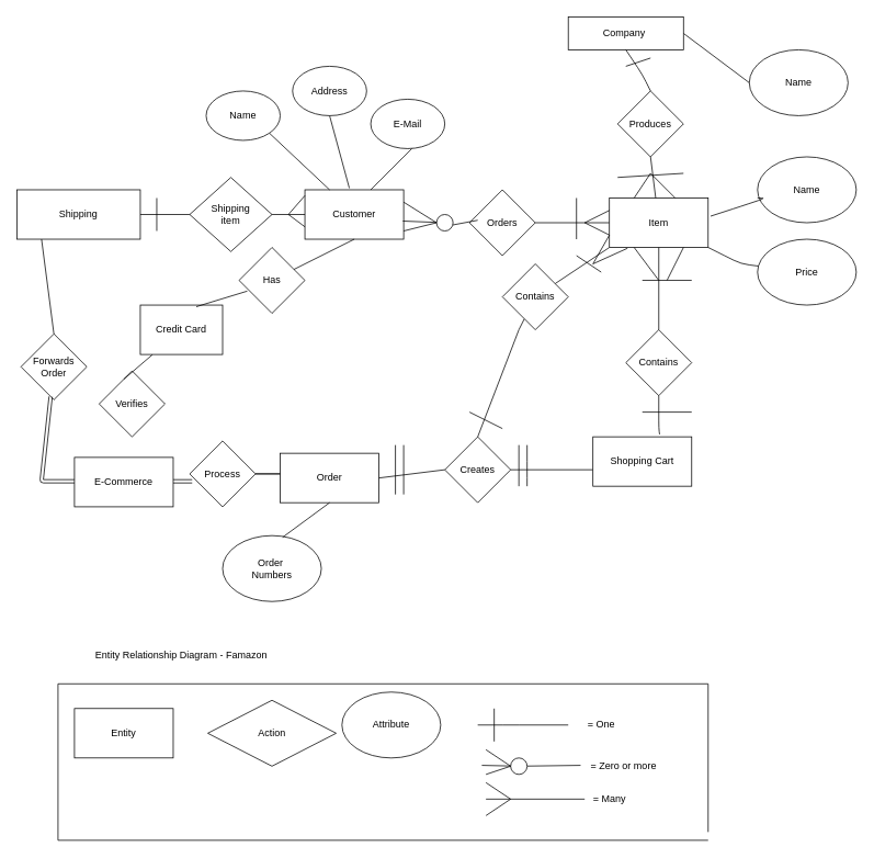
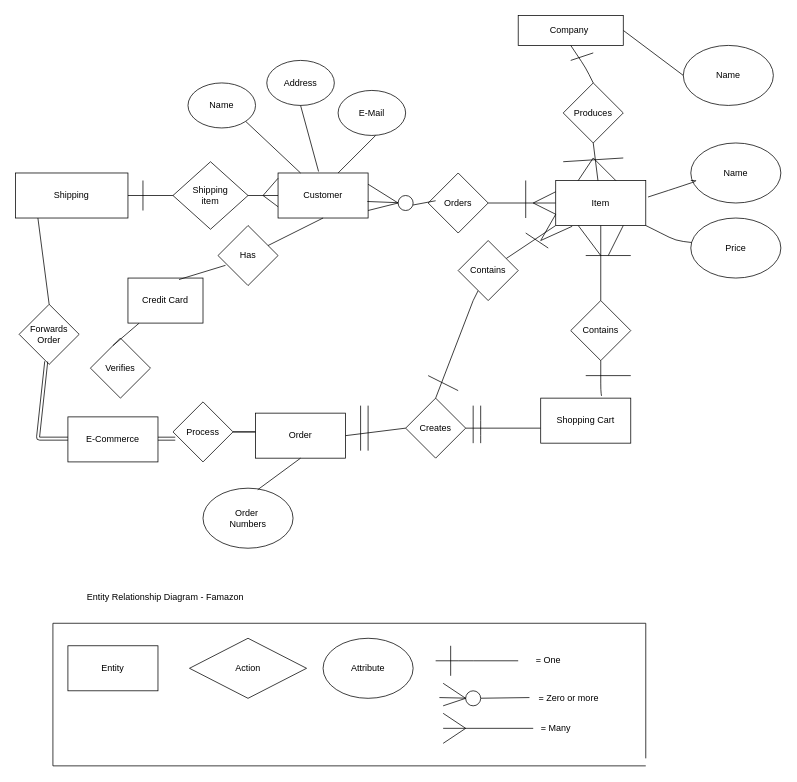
  <mxCell id="0" />
  <mxCell id="1" parent="0" />
  <mxCell id="2" value="Shipping" style="rounded=0;whiteSpace=wrap;html=1;" vertex="1" parent="1"><mxGeometry x="20" y="230" width="150" height="60" as="geometry" /></mxCell>
  <mxCell id="3" value="" style="endArrow=none;html=1;exitX=1;exitY=0.5;exitDx=0;exitDy=0;" edge="1" parent="1" source="2" target="4"><mxGeometry width="50" height="50" relative="1" as="geometry"><mxPoint x="170" y="460" as="sourcePoint" /><mxPoint x="260" y="260" as="targetPoint" /></mxGeometry></mxCell>
  <mxCell id="4" value="Shipping &lt;br&gt;item" style="rhombus;whiteSpace=wrap;html=1;" vertex="1" parent="1"><mxGeometry x="230" y="215" width="100" height="90" as="geometry" /></mxCell>
  <mxCell id="5" value="" style="endArrow=none;html=1;" edge="1" parent="1"><mxGeometry width="50" height="50" relative="1" as="geometry"><mxPoint x="190" y="280" as="sourcePoint" /><mxPoint x="190" y="240" as="targetPoint" /><Array as="points"><mxPoint x="190" y="240" /></Array></mxGeometry></mxCell>
  <mxCell id="6" value="Forwards&lt;br&gt;Order" style="rhombus;whiteSpace=wrap;html=1;" vertex="1" parent="1"><mxGeometry x="25" y="405" width="80" height="80" as="geometry" /></mxCell>
  <mxCell id="7" value="Has" style="rhombus;whiteSpace=wrap;html=1;" vertex="1" parent="1"><mxGeometry x="290" y="300" width="80" height="80" as="geometry" /></mxCell>
  <mxCell id="8" value="Verifies" style="rhombus;whiteSpace=wrap;html=1;" vertex="1" parent="1"><mxGeometry x="120" y="450" width="80" height="80" as="geometry" /></mxCell>
  <mxCell id="9" value="Process" style="rhombus;whiteSpace=wrap;html=1;" vertex="1" parent="1"><mxGeometry x="230" y="535" width="80" height="80" as="geometry" /></mxCell>
  <mxCell id="10" value="" style="endArrow=none;html=1;" edge="1" parent="1" target="16"><mxGeometry width="50" height="50" relative="1" as="geometry"><mxPoint x="150" y="460" as="sourcePoint" /><mxPoint x="200" y="410" as="targetPoint" /></mxGeometry></mxCell>
  <mxCell id="11" value="" style="endArrow=none;html=1;exitX=0.5;exitY=0;exitDx=0;exitDy=0;entryX=0.2;entryY=1;entryDx=0;entryDy=0;entryPerimeter=0;" edge="1" parent="1" source="6" target="2"><mxGeometry width="50" height="50" relative="1" as="geometry"><mxPoint x="25" y="340" as="sourcePoint" /><mxPoint x="60" y="290" as="targetPoint" /></mxGeometry></mxCell>
  <mxCell id="12" value="" style="shape=link;html=1;entryX=0.038;entryY=0.613;entryDx=0;entryDy=0;entryPerimeter=0;" edge="1" parent="1" source="6" target="9"><mxGeometry width="100" relative="1" as="geometry"><mxPoint x="150" y="430" as="sourcePoint" /><mxPoint x="50" y="600" as="targetPoint" /><Array as="points"><mxPoint x="50" y="584" /></Array></mxGeometry></mxCell>
  <mxCell id="13" value="Creates" style="rhombus;whiteSpace=wrap;html=1;" vertex="1" parent="1"><mxGeometry x="540" y="530" width="80" height="80" as="geometry" /></mxCell>
  <mxCell id="14" value="" style="endArrow=none;html=1;exitX=1;exitY=0.5;exitDx=0;exitDy=0;" edge="1" parent="1" source="9"><mxGeometry width="50" height="50" relative="1" as="geometry"><mxPoint x="170" y="450" as="sourcePoint" /><mxPoint x="310" y="575" as="targetPoint" /><Array as="points"><mxPoint x="360" y="575" /></Array></mxGeometry></mxCell>
  <mxCell id="15" value="E-Commerce" style="rounded=0;whiteSpace=wrap;html=1;" vertex="1" parent="1"><mxGeometry x="90" y="555" width="120" height="60" as="geometry" /></mxCell>
  <mxCell id="16" value="Credit Card" style="rounded=0;whiteSpace=wrap;html=1;" vertex="1" parent="1"><mxGeometry x="170" y="370" width="100" height="60" as="geometry" /></mxCell>
  <mxCell id="17" value="" style="endArrow=none;html=1;entryX=0.125;entryY=0.663;entryDx=0;entryDy=0;entryPerimeter=0;exitX=0.68;exitY=0.033;exitDx=0;exitDy=0;exitPerimeter=0;" edge="1" parent="1" source="16" target="7"><mxGeometry width="50" height="50" relative="1" as="geometry"><mxPoint x="170" y="450" as="sourcePoint" /><mxPoint x="220" y="400" as="targetPoint" /></mxGeometry></mxCell>
  <mxCell id="18" value="Customer" style="rounded=0;whiteSpace=wrap;html=1;" vertex="1" parent="1"><mxGeometry x="370" y="230" width="120" height="60" as="geometry" /></mxCell>
  <mxCell id="19" value="Order" style="whiteSpace=wrap;html=1;" vertex="1" parent="1"><mxGeometry x="340" y="550" width="120" height="60" as="geometry" /></mxCell>
  <mxCell id="20" value="" style="endArrow=none;html=1;entryX=0;entryY=0.5;entryDx=0;entryDy=0;" edge="1" parent="1" target="13"><mxGeometry width="50" height="50" relative="1" as="geometry"><mxPoint x="460" y="580" as="sourcePoint" /><mxPoint x="510" y="530" as="targetPoint" /></mxGeometry></mxCell>
  <mxCell id="21" value="" style="endArrow=none;html=1;entryX=0;entryY=0.5;entryDx=0;entryDy=0;" edge="1" parent="1" source="4" target="18"><mxGeometry width="50" height="50" relative="1" as="geometry"><mxPoint x="320" y="300" as="sourcePoint" /><mxPoint x="370" y="250" as="targetPoint" /></mxGeometry></mxCell>
  <mxCell id="22" value="" style="endArrow=none;html=1;entryX=0.5;entryY=1;entryDx=0;entryDy=0;" edge="1" parent="1" source="7" target="18"><mxGeometry width="50" height="50" relative="1" as="geometry"><mxPoint x="170" y="450" as="sourcePoint" /><mxPoint x="220" y="400" as="targetPoint" /></mxGeometry></mxCell>
  <mxCell id="23" value="Name" style="ellipse;whiteSpace=wrap;html=1;" vertex="1" parent="1"><mxGeometry x="250" y="110" width="90" height="60" as="geometry" /></mxCell>
  <mxCell id="24" value="E-Mail" style="ellipse;whiteSpace=wrap;html=1;" vertex="1" parent="1"><mxGeometry x="450" y="120" width="90" height="60" as="geometry" /></mxCell>
  <mxCell id="25" value="Address" style="ellipse;whiteSpace=wrap;html=1;" vertex="1" parent="1"><mxGeometry x="355" y="80" width="90" height="60" as="geometry" /></mxCell>
  <mxCell id="26" value="" style="endArrow=none;html=1;" edge="1" parent="1"><mxGeometry width="50" height="50" relative="1" as="geometry"><mxPoint x="450" y="230" as="sourcePoint" /><mxPoint x="500" y="180" as="targetPoint" /></mxGeometry></mxCell>
  <mxCell id="27" value="" style="endArrow=none;html=1;entryX=0.5;entryY=1;entryDx=0;entryDy=0;exitX=0.45;exitY=-0.033;exitDx=0;exitDy=0;exitPerimeter=0;" edge="1" parent="1" source="18" target="25"><mxGeometry width="50" height="50" relative="1" as="geometry"><mxPoint x="420" y="220" as="sourcePoint" /><mxPoint x="510" y="190" as="targetPoint" /></mxGeometry></mxCell>
  <mxCell id="28" value="" style="endArrow=none;html=1;entryX=1;entryY=1;entryDx=0;entryDy=0;exitX=0.25;exitY=0;exitDx=0;exitDy=0;" edge="1" parent="1" source="18" target="23"><mxGeometry width="50" height="50" relative="1" as="geometry"><mxPoint x="470" y="250" as="sourcePoint" /><mxPoint x="520" y="200" as="targetPoint" /></mxGeometry></mxCell>
  <mxCell id="29" value="" style="endArrow=none;html=1;entryX=0;entryY=0.117;entryDx=0;entryDy=0;entryPerimeter=0;" edge="1" parent="1" target="18"><mxGeometry width="50" height="50" relative="1" as="geometry"><mxPoint x="350" y="260" as="sourcePoint" /><mxPoint x="220" y="400" as="targetPoint" /></mxGeometry></mxCell>
  <mxCell id="30" value="" style="endArrow=none;html=1;entryX=0;entryY=0.75;entryDx=0;entryDy=0;" edge="1" parent="1" target="18"><mxGeometry width="50" height="50" relative="1" as="geometry"><mxPoint x="350" y="260" as="sourcePoint" /><mxPoint x="380" y="247.02" as="targetPoint" /></mxGeometry></mxCell>
  <mxCell id="31" value="" style="endArrow=none;html=1;entryX=1;entryY=0.25;entryDx=0;entryDy=0;" edge="1" parent="1" target="18"><mxGeometry width="50" height="50" relative="1" as="geometry"><mxPoint x="530" y="270" as="sourcePoint" /><mxPoint x="390" y="257.02" as="targetPoint" /></mxGeometry></mxCell>
  <mxCell id="32" value="" style="endArrow=none;html=1;entryX=0.992;entryY=0.633;entryDx=0;entryDy=0;entryPerimeter=0;startArrow=none;" edge="1" parent="1" source="77" target="18"><mxGeometry width="50" height="50" relative="1" as="geometry"><mxPoint x="580" y="267" as="sourcePoint" /><mxPoint x="400" y="267.02" as="targetPoint" /></mxGeometry></mxCell>
  <mxCell id="33" value="" style="endArrow=none;html=1;" edge="1" parent="1"><mxGeometry width="50" height="50" relative="1" as="geometry"><mxPoint x="490" y="280" as="sourcePoint" /><mxPoint x="530" y="270" as="targetPoint" /></mxGeometry></mxCell>
  <mxCell id="34" value="Orders" style="rhombus;whiteSpace=wrap;html=1;" vertex="1" parent="1"><mxGeometry x="570" y="230" width="80" height="80" as="geometry" /></mxCell>
  <mxCell id="35" value="" style="endArrow=none;html=1;exitX=1;exitY=0.5;exitDx=0;exitDy=0;" edge="1" parent="1" source="34"><mxGeometry width="50" height="50" relative="1" as="geometry"><mxPoint x="640" y="280" as="sourcePoint" /><mxPoint x="740" y="270" as="targetPoint" /></mxGeometry></mxCell>
  <mxCell id="36" value="Item" style="rounded=0;whiteSpace=wrap;html=1;" vertex="1" parent="1"><mxGeometry x="740" y="240" width="120" height="60" as="geometry" /></mxCell>
  <mxCell id="37" value="Produces" style="rhombus;whiteSpace=wrap;html=1;" vertex="1" parent="1"><mxGeometry x="750" y="110" width="80" height="80" as="geometry" /></mxCell>
  <mxCell id="38" value="Contains" style="rhombus;whiteSpace=wrap;html=1;" vertex="1" parent="1"><mxGeometry x="760" y="400" width="80" height="80" as="geometry" /></mxCell>
  <mxCell id="39" value="Name" style="ellipse;whiteSpace=wrap;html=1;" vertex="1" parent="1"><mxGeometry x="910" y="60" width="120" height="80" as="geometry" /></mxCell>
  <mxCell id="40" value="Name" style="ellipse;whiteSpace=wrap;html=1;" vertex="1" parent="1"><mxGeometry x="920" y="190" width="120" height="80" as="geometry" /></mxCell>
  <mxCell id="41" value="Price" style="ellipse;whiteSpace=wrap;html=1;" vertex="1" parent="1"><mxGeometry x="920" y="290" width="120" height="80" as="geometry" /></mxCell>
  <mxCell id="42" value="Order&amp;nbsp;&lt;br&gt;Numbers" style="ellipse;whiteSpace=wrap;html=1;" vertex="1" parent="1"><mxGeometry x="270" y="650" width="120" height="80" as="geometry" /></mxCell>
  <mxCell id="43" value="" style="endArrow=none;html=1;exitX=0.5;exitY=0;exitDx=0;exitDy=0;" edge="1" parent="1" source="13"><mxGeometry width="50" height="50" relative="1" as="geometry"><mxPoint x="580" y="450" as="sourcePoint" /><mxPoint x="630" y="400" as="targetPoint" /></mxGeometry></mxCell>
  <mxCell id="44" value="" style="endArrow=none;html=1;" edge="1" parent="1" source="70"><mxGeometry width="50" height="50" relative="1" as="geometry"><mxPoint x="690" y="350" as="sourcePoint" /><mxPoint x="740" y="300" as="targetPoint" /></mxGeometry></mxCell>
  <mxCell id="45" value="" style="endArrow=none;html=1;entryX=0.5;entryY=1;entryDx=0;entryDy=0;" edge="1" parent="1" source="38" target="36"><mxGeometry width="50" height="50" relative="1" as="geometry"><mxPoint x="681.176" y="371.176" as="sourcePoint" /><mxPoint x="750" y="310" as="targetPoint" /></mxGeometry></mxCell>
  <mxCell id="46" value="" style="endArrow=none;html=1;exitX=1;exitY=0.5;exitDx=0;exitDy=0;" edge="1" parent="1" source="13" target="47"><mxGeometry width="50" height="50" relative="1" as="geometry"><mxPoint x="691.176" y="381.176" as="sourcePoint" /><mxPoint x="760" y="590" as="targetPoint" /><Array as="points"><mxPoint x="720" y="570" /></Array></mxGeometry></mxCell>
  <mxCell id="47" value="Shopping Cart" style="rounded=0;whiteSpace=wrap;html=1;" vertex="1" parent="1"><mxGeometry x="720" y="530" width="120" height="60" as="geometry" /></mxCell>
  <mxCell id="48" value="" style="endArrow=none;html=1;exitX=0.675;exitY=-0.05;exitDx=0;exitDy=0;exitPerimeter=0;" edge="1" parent="1" source="47" target="38"><mxGeometry width="50" height="50" relative="1" as="geometry"><mxPoint x="580" y="450" as="sourcePoint" /><mxPoint x="630" y="400" as="targetPoint" /><Array as="points"><mxPoint x="800" y="520" /></Array></mxGeometry></mxCell>
  <mxCell id="49" value="" style="endArrow=none;html=1;exitX=1.025;exitY=0.367;exitDx=0;exitDy=0;exitPerimeter=0;" edge="1" parent="1" source="36"><mxGeometry width="50" height="50" relative="1" as="geometry"><mxPoint x="860" y="280" as="sourcePoint" /><mxPoint x="920" y="240" as="targetPoint" /><Array as="points"><mxPoint x="900" y="250" /><mxPoint x="930" y="240" /></Array></mxGeometry></mxCell>
  <mxCell id="50" value="" style="endArrow=none;html=1;entryX=1;entryY=1;entryDx=0;entryDy=0;" edge="1" parent="1" source="41" target="36"><mxGeometry width="50" height="50" relative="1" as="geometry"><mxPoint x="580" y="450" as="sourcePoint" /><mxPoint x="630" y="400" as="targetPoint" /><Array as="points"><mxPoint x="900" y="320" /><mxPoint x="880" y="310" /></Array></mxGeometry></mxCell>
  <mxCell id="51" value="" style="endArrow=none;html=1;" edge="1" parent="1"><mxGeometry width="50" height="50" relative="1" as="geometry"><mxPoint x="570" y="500" as="sourcePoint" /><mxPoint x="610" y="520" as="targetPoint" /></mxGeometry></mxCell>
  <mxCell id="52" value="" style="endArrow=none;html=1;" edge="1" parent="1"><mxGeometry width="50" height="50" relative="1" as="geometry"><mxPoint x="630" y="590" as="sourcePoint" /><mxPoint x="630" y="540" as="targetPoint" /></mxGeometry></mxCell>
  <mxCell id="53" value="" style="endArrow=none;html=1;" edge="1" parent="1"><mxGeometry width="50" height="50" relative="1" as="geometry"><mxPoint x="640" y="590" as="sourcePoint" /><mxPoint x="640" y="540" as="targetPoint" /><Array as="points"><mxPoint x="640" y="570" /></Array></mxGeometry></mxCell>
  <mxCell id="54" value="" style="endArrow=none;html=1;" edge="1" parent="1"><mxGeometry width="50" height="50" relative="1" as="geometry"><mxPoint x="840" y="500" as="sourcePoint" /><mxPoint x="780" y="500" as="targetPoint" /></mxGeometry></mxCell>
  <mxCell id="55" value="" style="endArrow=none;html=1;" edge="1" parent="1"><mxGeometry width="50" height="50" relative="1" as="geometry"><mxPoint x="840" y="340" as="sourcePoint" /><mxPoint x="780" y="340" as="targetPoint" /></mxGeometry></mxCell>
  <mxCell id="56" value="" style="endArrow=none;html=1;entryX=0.25;entryY=1;entryDx=0;entryDy=0;" edge="1" parent="1" target="36"><mxGeometry width="50" height="50" relative="1" as="geometry"><mxPoint x="800" y="340" as="sourcePoint" /><mxPoint x="670" y="580" as="targetPoint" /></mxGeometry></mxCell>
  <mxCell id="57" value="" style="endArrow=none;html=1;entryX=0.75;entryY=1;entryDx=0;entryDy=0;" edge="1" parent="1" target="36"><mxGeometry width="50" height="50" relative="1" as="geometry"><mxPoint x="810" y="340" as="sourcePoint" /><mxPoint x="780" y="310" as="targetPoint" /></mxGeometry></mxCell>
  <mxCell id="58" value="" style="endArrow=none;html=1;entryX=0.5;entryY=1;entryDx=0;entryDy=0;" edge="1" parent="1" source="36" target="37"><mxGeometry width="50" height="50" relative="1" as="geometry"><mxPoint x="580" y="450" as="sourcePoint" /><mxPoint x="630" y="400" as="targetPoint" /></mxGeometry></mxCell>
  <mxCell id="59" value="" style="endArrow=none;html=1;entryX=1;entryY=0.5;entryDx=0;entryDy=0;exitX=0;exitY=0.5;exitDx=0;exitDy=0;" edge="1" parent="1" source="39" target="65"><mxGeometry width="50" height="50" relative="1" as="geometry"><mxPoint x="807.5" y="250" as="sourcePoint" /><mxPoint x="800" y="160" as="targetPoint" /></mxGeometry></mxCell>
  <mxCell id="60" value="" style="endArrow=none;html=1;" edge="1" parent="1"><mxGeometry width="50" height="50" relative="1" as="geometry"><mxPoint x="730" y="330" as="sourcePoint" /><mxPoint x="700" y="310" as="targetPoint" /></mxGeometry></mxCell>
  <mxCell id="61" value="" style="endArrow=none;html=1;exitX=0.183;exitY=1.017;exitDx=0;exitDy=0;exitPerimeter=0;" edge="1" parent="1" source="36"><mxGeometry width="50" height="50" relative="1" as="geometry"><mxPoint x="760" y="310" as="sourcePoint" /><mxPoint x="720" y="320" as="targetPoint" /></mxGeometry></mxCell>
  <mxCell id="62" value="" style="endArrow=none;html=1;entryX=0;entryY=0.75;entryDx=0;entryDy=0;" edge="1" parent="1" target="36"><mxGeometry width="50" height="50" relative="1" as="geometry"><mxPoint x="720" y="320" as="sourcePoint" /><mxPoint x="830" y="190" as="targetPoint" /></mxGeometry></mxCell>
  <mxCell id="63" value="" style="endArrow=none;html=1;" edge="1" parent="1"><mxGeometry width="50" height="50" relative="1" as="geometry"><mxPoint x="820" y="240" as="sourcePoint" /><mxPoint x="790" y="210" as="targetPoint" /></mxGeometry></mxCell>
  <mxCell id="64" value="" style="endArrow=none;html=1;exitX=0.25;exitY=0;exitDx=0;exitDy=0;" edge="1" parent="1" source="36"><mxGeometry width="50" height="50" relative="1" as="geometry"><mxPoint x="780" y="230" as="sourcePoint" /><mxPoint x="790" y="210" as="targetPoint" /></mxGeometry></mxCell>
  <mxCell id="65" value="Company&amp;nbsp;" style="rounded=0;whiteSpace=wrap;html=1;" vertex="1" parent="1"><mxGeometry x="690" y="20" width="140" height="40" as="geometry" /></mxCell>
  <mxCell id="66" value="" style="endArrow=none;html=1;entryX=0.5;entryY=0;entryDx=0;entryDy=0;exitX=0.5;exitY=1;exitDx=0;exitDy=0;" edge="1" parent="1" source="65" target="37"><mxGeometry width="50" height="50" relative="1" as="geometry"><mxPoint x="580" y="450" as="sourcePoint" /><mxPoint x="630" y="400" as="targetPoint" /><Array as="points"><mxPoint x="780" y="90" /></Array></mxGeometry></mxCell>
  <mxCell id="67" value="" style="endArrow=none;html=1;entryX=0;entryY=0.25;entryDx=0;entryDy=0;" edge="1" parent="1" target="36"><mxGeometry width="50" height="50" relative="1" as="geometry"><mxPoint x="710" y="270" as="sourcePoint" /><mxPoint x="630" y="400" as="targetPoint" /></mxGeometry></mxCell>
  <mxCell id="68" value="" style="endArrow=none;html=1;entryX=0;entryY=0.75;entryDx=0;entryDy=0;" edge="1" parent="1" target="36"><mxGeometry width="50" height="50" relative="1" as="geometry"><mxPoint x="710" y="270" as="sourcePoint" /><mxPoint x="630" y="400" as="targetPoint" /></mxGeometry></mxCell>
  <mxCell id="69" value="" style="endArrow=none;html=1;startArrow=none;" edge="1" parent="1" source="70"><mxGeometry width="50" height="50" relative="1" as="geometry"><mxPoint x="710" y="300" as="sourcePoint" /><mxPoint x="630" y="400" as="targetPoint" /><Array as="points" /></mxGeometry></mxCell>
  <mxCell id="70" value="Contains" style="rhombus;whiteSpace=wrap;html=1;" vertex="1" parent="1"><mxGeometry x="610" y="320" width="80" height="80" as="geometry" /></mxCell>
  <mxCell id="71" value="" style="endArrow=none;html=1;" edge="1" parent="1"><mxGeometry width="50" height="50" relative="1" as="geometry"><mxPoint x="700" y="290" as="sourcePoint" /><mxPoint x="700" y="240" as="targetPoint" /></mxGeometry></mxCell>
  <mxCell id="72" value="" style="endArrow=none;html=1;entryX=0.5;entryY=1;entryDx=0;entryDy=0;exitX=0.608;exitY=0.025;exitDx=0;exitDy=0;exitPerimeter=0;" edge="1" parent="1" source="42" target="19"><mxGeometry width="50" height="50" relative="1" as="geometry"><mxPoint x="580" y="440" as="sourcePoint" /><mxPoint x="630" y="390" as="targetPoint" /></mxGeometry></mxCell>
  <mxCell id="73" value="Entity" style="rounded=0;whiteSpace=wrap;html=1;" vertex="1" parent="1"><mxGeometry x="90" y="860" width="120" height="60" as="geometry" /></mxCell>
  <mxCell id="74" value="Action" style="rhombus;whiteSpace=wrap;html=1;" vertex="1" parent="1"><mxGeometry x="252" y="850" width="156" height="80" as="geometry" /></mxCell>
  <mxCell id="75" value="" style="endArrow=none;html=1;" edge="1" parent="1"><mxGeometry width="50" height="50" relative="1" as="geometry"><mxPoint x="480" y="600" as="sourcePoint" /><mxPoint x="480" y="540" as="targetPoint" /></mxGeometry></mxCell>
  <mxCell id="76" value="" style="endArrow=none;html=1;" edge="1" parent="1"><mxGeometry width="50" height="50" relative="1" as="geometry"><mxPoint x="490" y="600" as="sourcePoint" /><mxPoint x="490" y="540" as="targetPoint" /></mxGeometry></mxCell>
  <mxCell id="77" value="" style="ellipse;whiteSpace=wrap;html=1;aspect=fixed;" vertex="1" parent="1"><mxGeometry x="530" y="260" width="20" height="20" as="geometry" /></mxCell>
  <mxCell id="78" value="" style="endArrow=none;html=1;entryX=0.992;entryY=0.633;entryDx=0;entryDy=0;entryPerimeter=0;" edge="1" parent="1" target="77"><mxGeometry width="50" height="50" relative="1" as="geometry"><mxPoint x="580" y="267" as="sourcePoint" /><mxPoint x="489.04" y="267.98" as="targetPoint" /></mxGeometry></mxCell>
  <mxCell id="79" value="" style="endArrow=none;html=1;" edge="1" parent="1"><mxGeometry width="50" height="50" relative="1" as="geometry"><mxPoint x="750" y="215" as="sourcePoint" /><mxPoint x="830" y="210" as="targetPoint" /></mxGeometry></mxCell>
  <mxCell id="80" value="" style="endArrow=none;html=1;" edge="1" parent="1"><mxGeometry width="50" height="50" relative="1" as="geometry"><mxPoint x="760" y="80" as="sourcePoint" /><mxPoint x="790" y="70" as="targetPoint" /></mxGeometry></mxCell>
- <mxCell id="81" value="Attribute" style="ellipse;whiteSpace=wrap;html=1;" vertex="1" parent="1"><mxGeometry x="415" y="840" width="120" height="80" as="geometry" /></mxCell>
+ <mxCell id="81" value="Attribute" style="ellipse;whiteSpace=wrap;html=1;" vertex="1" parent="1"><mxGeometry x="430" y="850" width="120" height="80" as="geometry" /></mxCell>
  <mxCell id="82" value="" style="endArrow=none;html=1;" edge="1" parent="1"><mxGeometry width="50" height="50" relative="1" as="geometry"><mxPoint x="580" y="880" as="sourcePoint" /><mxPoint x="690" y="880" as="targetPoint" /><Array as="points"><mxPoint x="620" y="880" /></Array></mxGeometry></mxCell>
  <mxCell id="83" value="" style="endArrow=none;html=1;" edge="1" parent="1"><mxGeometry width="50" height="50" relative="1" as="geometry"><mxPoint x="600" y="860" as="sourcePoint" /><mxPoint x="600" y="900" as="targetPoint" /></mxGeometry></mxCell>
  <mxCell id="84" value="= One" style="text;html=1;align=center;verticalAlign=middle;resizable=0;points=[];autosize=1;strokeColor=none;fillColor=none;" vertex="1" parent="1"><mxGeometry x="705" y="870" width="50" height="20" as="geometry" /></mxCell>
  <mxCell id="85" value="" style="endArrow=none;html=1;startArrow=none;" edge="1" parent="1" source="88"><mxGeometry width="50" height="50" relative="1" as="geometry"><mxPoint x="585" y="929" as="sourcePoint" /><mxPoint x="705" y="929" as="targetPoint" /></mxGeometry></mxCell>
  <mxCell id="86" value="" style="endArrow=none;html=1;" edge="1" parent="1"><mxGeometry width="50" height="50" relative="1" as="geometry"><mxPoint x="590" y="970" as="sourcePoint" /><mxPoint x="710" y="970" as="targetPoint" /></mxGeometry></mxCell>
  <mxCell id="87" value="= Zero or more" style="text;html=1;align=center;verticalAlign=middle;resizable=0;points=[];autosize=1;strokeColor=none;fillColor=none;" vertex="1" parent="1"><mxGeometry x="707" y="920" width="100" height="20" as="geometry" /></mxCell>
  <mxCell id="88" value="" style="ellipse;whiteSpace=wrap;html=1;aspect=fixed;" vertex="1" parent="1"><mxGeometry x="620" y="920" width="20" height="20" as="geometry" /></mxCell>
  <mxCell id="89" value="" style="endArrow=none;html=1;" edge="1" parent="1" target="88"><mxGeometry width="50" height="50" relative="1" as="geometry"><mxPoint x="585" y="929" as="sourcePoint" /><mxPoint x="705" y="929" as="targetPoint" /></mxGeometry></mxCell>
  <mxCell id="90" value="" style="endArrow=none;html=1;" edge="1" parent="1"><mxGeometry width="50" height="50" relative="1" as="geometry"><mxPoint x="620" y="930" as="sourcePoint" /><mxPoint x="590" y="910" as="targetPoint" /></mxGeometry></mxCell>
  <mxCell id="91" value="" style="endArrow=none;html=1;entryX=0;entryY=0.5;entryDx=0;entryDy=0;" edge="1" parent="1" target="88"><mxGeometry width="50" height="50" relative="1" as="geometry"><mxPoint x="590" y="940" as="sourcePoint" /><mxPoint x="630" y="690" as="targetPoint" /></mxGeometry></mxCell>
  <mxCell id="92" value="" style="endArrow=none;html=1;" edge="1" parent="1"><mxGeometry width="50" height="50" relative="1" as="geometry"><mxPoint x="590" y="950" as="sourcePoint" /><mxPoint x="620" y="970" as="targetPoint" /></mxGeometry></mxCell>
  <mxCell id="93" value="" style="endArrow=none;html=1;" edge="1" parent="1"><mxGeometry width="50" height="50" relative="1" as="geometry"><mxPoint x="590" y="990" as="sourcePoint" /><mxPoint x="620" y="970" as="targetPoint" /></mxGeometry></mxCell>
  <mxCell id="94" value="= Many" style="text;html=1;align=center;verticalAlign=middle;resizable=0;points=[];autosize=1;strokeColor=none;fillColor=none;" vertex="1" parent="1"><mxGeometry x="710" y="960" width="60" height="20" as="geometry" /></mxCell>
  <mxCell id="95" value="" style="endArrow=none;html=1;" edge="1" parent="1"><mxGeometry width="50" height="50" relative="1" as="geometry"><mxPoint x="70" y="830" as="sourcePoint" /><mxPoint x="860" y="830" as="targetPoint" /></mxGeometry></mxCell>
  <mxCell id="96" value="" style="endArrow=none;html=1;" edge="1" parent="1"><mxGeometry width="50" height="50" relative="1" as="geometry"><mxPoint x="70" y="830" as="sourcePoint" /><mxPoint x="70" y="1020" as="targetPoint" /></mxGeometry></mxCell>
  <mxCell id="97" value="" style="endArrow=none;html=1;" edge="1" parent="1"><mxGeometry width="50" height="50" relative="1" as="geometry"><mxPoint x="70" y="1020" as="sourcePoint" /><mxPoint x="860" y="1020" as="targetPoint" /></mxGeometry></mxCell>
  <mxCell id="98" value="" style="endArrow=none;html=1;" edge="1" parent="1"><mxGeometry width="50" height="50" relative="1" as="geometry"><mxPoint x="860" y="1010" as="sourcePoint" /><mxPoint x="860" y="830" as="targetPoint" /></mxGeometry></mxCell>
  <mxCell id="99" value="Entity Relationship Diagram - Famazon" style="text;html=1;strokeColor=none;fillColor=none;align=center;verticalAlign=middle;whiteSpace=wrap;rounded=0;" vertex="1" parent="1"><mxGeometry x="90" y="780" width="260" height="30" as="geometry" /></mxCell>
